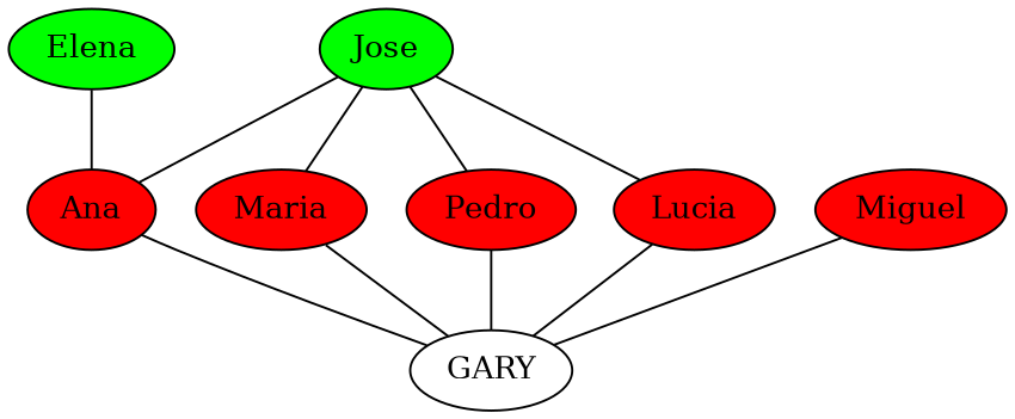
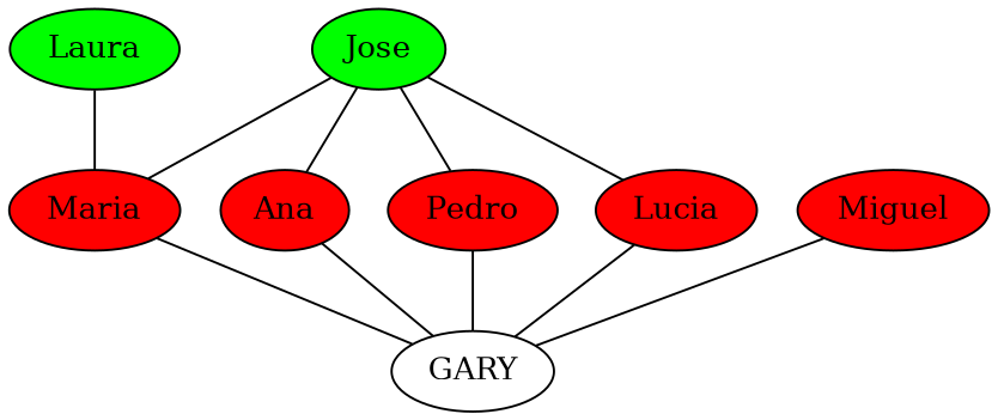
  digraph {
    node [fillcolor=red style=filled]
    edge [dir=none]
    n1 [label=GARY fillcolor="" style=""]
    n2 [label=Maria]
    n3 [fillcolor=green label=Jose]
    n4 [label=Ana]
    n5 [label=Pedro]
    n6 [label=Lucia]
-   n8 [fillcolor=green label=Elena]
+   n7 [fillcolor=green label=Laura]
    n9 [label=Miguel]
    n2 -> n1
    n3 -> n2
    n3 -> n4
    n3 -> n5
    n3 -> n6
    n4 -> n1
    n5 -> n1
    n6 -> n1
-   n8 -> n4
+   n7 -> n2
    n9 -> n1
  }
